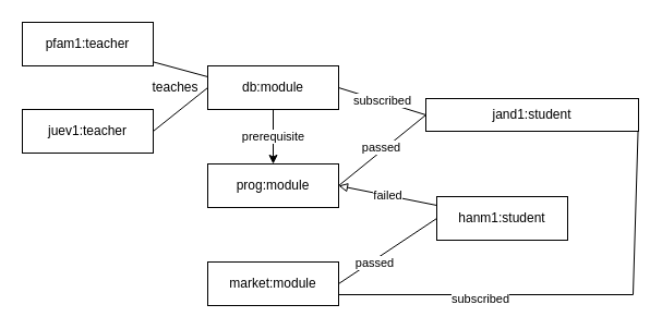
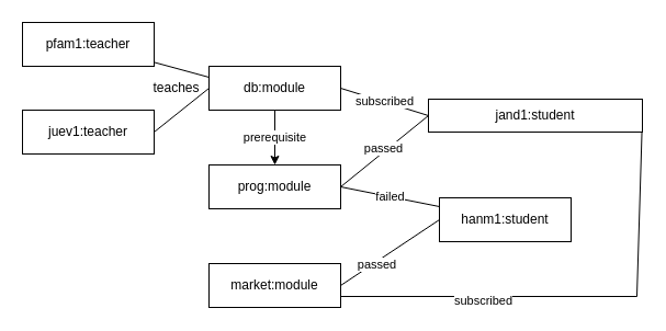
  <mxCell id="0" />
  <mxCell id="1" parent="0" />
  <mxCell id="2" style="rounded=0;orthogonalLoop=1;jettySize=auto;html=1;entryX=0;entryY=0.25;entryDx=0;entryDy=0;endArrow=none;endFill=0;" edge="1" parent="1" source="3" target="17"><mxGeometry relative="1" as="geometry" /></mxCell>
  <mxCell id="3" value="pfam1:teacher" style="rounded=0;whiteSpace=wrap;html=1;" vertex="1" parent="1"><mxGeometry x="20" y="20" width="120" height="40" as="geometry" /></mxCell>
  <mxCell id="4" style="edgeStyle=none;rounded=0;orthogonalLoop=1;jettySize=auto;html=1;exitX=1;exitY=0.5;exitDx=0;exitDy=0;entryX=0;entryY=0.5;entryDx=0;entryDy=0;endArrow=none;endFill=0;" edge="1" parent="1" source="5" target="17"><mxGeometry relative="1" as="geometry" /></mxCell>
  <mxCell id="5" value="juev1:teacher" style="rounded=0;whiteSpace=wrap;html=1;" vertex="1" parent="1"><mxGeometry x="20" y="100" width="120" height="40" as="geometry" /></mxCell>
- <mxCell id="6" value="failed" style="edgeStyle=none;rounded=0;orthogonalLoop=1;jettySize=auto;html=1;entryX=1;entryY=0.5;entryDx=0;entryDy=0;endArrow=block;endFill=0;" edge="1" parent="1" source="9" target="18"><mxGeometry relative="1" as="geometry" /></mxCell>
+ <mxCell id="6" value="failed" style="edgeStyle=none;rounded=0;orthogonalLoop=1;jettySize=auto;html=1;entryX=1;entryY=0.5;entryDx=0;entryDy=0;endArrow=none;endFill=0;" edge="1" parent="1" source="9" target="18"><mxGeometry relative="1" as="geometry" /></mxCell>
  <mxCell id="7" style="edgeStyle=none;rounded=0;orthogonalLoop=1;jettySize=auto;html=1;exitX=0;exitY=0.5;exitDx=0;exitDy=0;entryX=1;entryY=0.5;entryDx=0;entryDy=0;endArrow=none;endFill=0;" edge="1" parent="1" source="9" target="19"><mxGeometry relative="1" as="geometry" /></mxCell>
  <mxCell id="8" value="passed" style="edgeLabel;html=1;align=center;verticalAlign=middle;resizable=0;points=[];" vertex="1" connectable="0" parent="7"><mxGeometry x="0.292" y="2" relative="1" as="geometry"><mxPoint as="offset" /></mxGeometry></mxCell>
  <mxCell id="9" value="hanm1:student" style="rounded=0;whiteSpace=wrap;html=1;" vertex="1" parent="1"><mxGeometry x="400" y="180" width="120" height="40" as="geometry" /></mxCell>
  <mxCell id="10" value="subscribed" style="edgeStyle=none;rounded=0;orthogonalLoop=1;jettySize=auto;html=1;exitX=0;exitY=0.5;exitDx=0;exitDy=0;entryX=1;entryY=0.5;entryDx=0;entryDy=0;endArrow=none;endFill=0;" edge="1" parent="1" source="15" target="17"><mxGeometry relative="1" as="geometry" /></mxCell>
  <mxCell id="11" style="edgeStyle=none;rounded=0;orthogonalLoop=1;jettySize=auto;html=1;exitX=0;exitY=0.5;exitDx=0;exitDy=0;endArrow=none;endFill=0;" edge="1" parent="1" source="15"><mxGeometry relative="1" as="geometry"><mxPoint x="310" y="170" as="targetPoint" /></mxGeometry></mxCell>
  <mxCell id="12" value="passed" style="edgeLabel;html=1;align=center;verticalAlign=middle;resizable=0;points=[];" vertex="1" connectable="0" parent="11"><mxGeometry x="-0.02" y="-3" relative="1" as="geometry"><mxPoint as="offset" /></mxGeometry></mxCell>
  <mxCell id="13" style="edgeStyle=none;rounded=0;orthogonalLoop=1;jettySize=auto;html=1;exitX=1;exitY=0.5;exitDx=0;exitDy=0;entryX=1;entryY=0.75;entryDx=0;entryDy=0;endArrow=none;endFill=0;" edge="1" parent="1" source="15" target="19"><mxGeometry relative="1" as="geometry"><Array as="points"><mxPoint x="580" y="270" /></Array></mxGeometry></mxCell>
  <mxCell id="14" value="subscribed" style="edgeLabel;html=1;align=center;verticalAlign=middle;resizable=0;points=[];" vertex="1" connectable="0" parent="13"><mxGeometry x="0.406" y="3" relative="1" as="geometry"><mxPoint as="offset" /></mxGeometry></mxCell>
  <mxCell id="15" value="jand1:student" style="rounded=0;whiteSpace=wrap;html=1;" vertex="1" parent="1"><mxGeometry x="390" y="90" width="195" height="30" as="geometry" /></mxCell>
  <mxCell id="16" value="prerequisite" style="edgeStyle=none;rounded=0;orthogonalLoop=1;jettySize=auto;html=1;entryX=0.5;entryY=0;entryDx=0;entryDy=0;endArrow=classic;endFill=1;" edge="1" parent="1" source="17" target="18"><mxGeometry relative="1" as="geometry" /></mxCell>
  <mxCell id="17" value="db:module" style="rounded=0;whiteSpace=wrap;html=1;" vertex="1" parent="1"><mxGeometry x="190" y="60" width="120" height="40" as="geometry" /></mxCell>
  <mxCell id="18" value="prog:module" style="rounded=0;whiteSpace=wrap;html=1;" vertex="1" parent="1"><mxGeometry x="190" y="150" width="120" height="40" as="geometry" /></mxCell>
  <mxCell id="19" value="market:module" style="rounded=0;whiteSpace=wrap;html=1;" vertex="1" parent="1"><mxGeometry x="190" y="240" width="120" height="40" as="geometry" /></mxCell>
  <mxCell id="20" value="teaches" style="text;html=1;align=center;verticalAlign=middle;resizable=0;points=[];autosize=1;strokeColor=none;fillColor=none;" vertex="1" parent="1"><mxGeometry x="130" y="70" width="60" height="20" as="geometry" /></mxCell>
